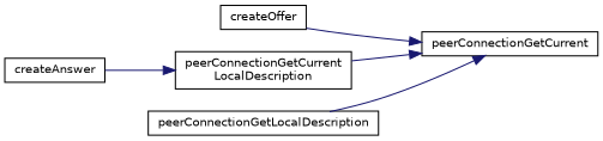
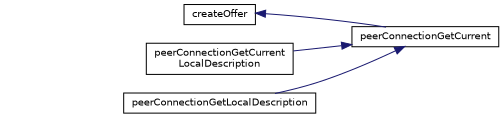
  digraph {
    rankdir=RL
    node [color=black fillcolor=white fontname=Helvetica fontsize=10 shape=record style=filled]
    edge [color=midnightblue dir=back fontname=Helvetica fontsize=10 labelfontname=Helvetica labelfontsize=10 style=solid]
    n1 [height=0.2 label=peerConnectionGetCurrent width=0.4]
    n2 [height=0.2 label=createOffer width=0.4]
    n3 [height=0.2 label="peerConnectionGetCurrent\lLocalDescription" width=0.4]
    n4 [height=0.2 label=peerConnectionGetLocalDescription width=0.4]
-   n5 [height=0.2 label=createAnswer width=0.4]
-   n1 -> n2
+   n2 -> n1
    n1 -> n3
    n1 -> n4
-   n3 -> n5
  }
